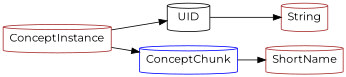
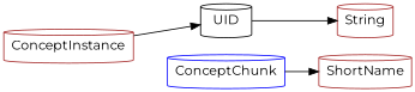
  digraph {
    fontname=Montserrat
    rankdir=LR
    node [color=brown fontname=Montserrat shape=cylinder]
    edge [fontname=Montserrat]
    n1 [label=ConceptInstance]
    UID [color=black]
    ConceptChunk [color=blue]
    String
    ShortName
    n1 -> UID
-   n1 -> ConceptChunk
    UID -> String
    ConceptChunk -> ShortName
  }
